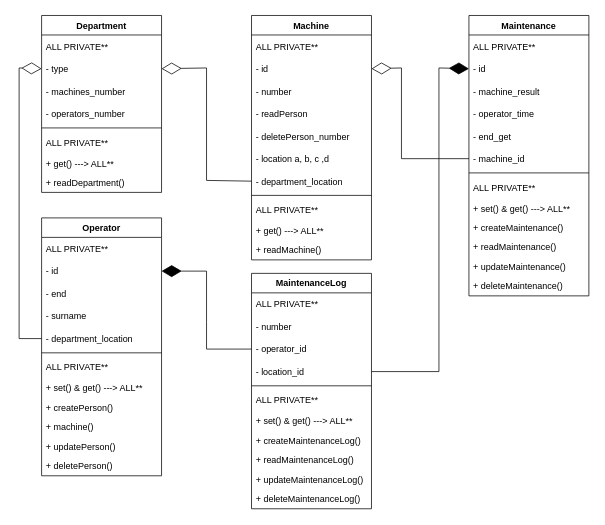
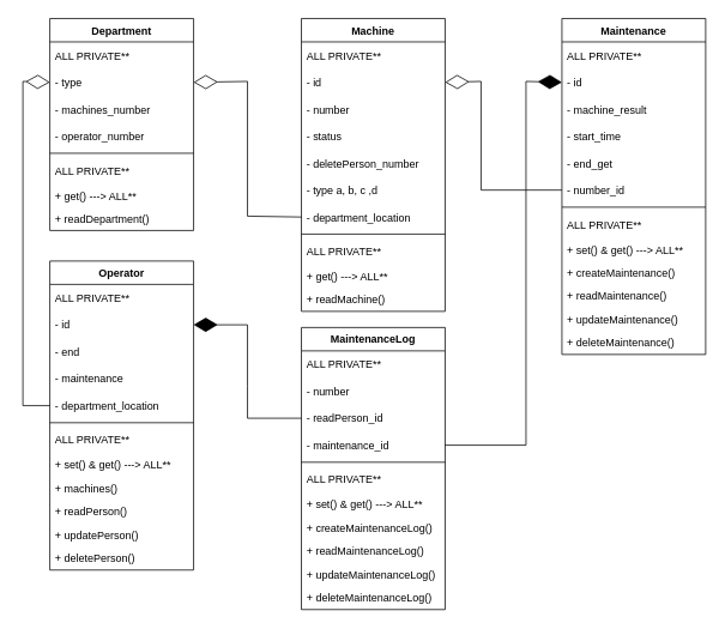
  <mxCell id="0" />
  <mxCell id="1" parent="0" />
  <mxCell id="2" value="Operator" style="swimlane;fontStyle=1;align=center;verticalAlign=top;childLayout=stackLayout;horizontal=1;startSize=26;horizontalStack=0;resizeParent=1;resizeParentMax=0;resizeLast=0;collapsible=1;marginBottom=0;" parent="1" vertex="1"><mxGeometry x="50" y="290" width="160" height="344" as="geometry" /></mxCell>
  <mxCell id="3" value="ALL PRIVATE**" style="text;strokeColor=none;fillColor=none;align=left;verticalAlign=middle;spacingLeft=4;spacingRight=4;overflow=hidden;points=[[0,0.5],[1,0.5]];portConstraint=eastwest;rotatable=0;" parent="2" vertex="1"><mxGeometry y="26" width="160" height="30" as="geometry" /></mxCell>
  <mxCell id="4" value="- id" style="text;strokeColor=none;fillColor=none;align=left;verticalAlign=middle;spacingLeft=4;spacingRight=4;overflow=hidden;points=[[0,0.5],[1,0.5]];portConstraint=eastwest;rotatable=0;" parent="2" vertex="1"><mxGeometry y="56" width="160" height="30" as="geometry" /></mxCell>
  <mxCell id="5" value="- end" style="text;strokeColor=none;fillColor=none;align=left;verticalAlign=middle;spacingLeft=4;spacingRight=4;overflow=hidden;points=[[0,0.5],[1,0.5]];portConstraint=eastwest;rotatable=0;" parent="2" vertex="1"><mxGeometry y="86" width="160" height="30" as="geometry" /></mxCell>
- <mxCell id="6" value="- surname" style="text;strokeColor=none;fillColor=none;align=left;verticalAlign=middle;spacingLeft=4;spacingRight=4;overflow=hidden;points=[[0,0.5],[1,0.5]];portConstraint=eastwest;rotatable=0;" parent="2" vertex="1"><mxGeometry y="116" width="160" height="30" as="geometry" /></mxCell>
+ <mxCell id="6" value="- maintenance" style="text;strokeColor=none;fillColor=none;align=left;verticalAlign=middle;spacingLeft=4;spacingRight=4;overflow=hidden;points=[[0,0.5],[1,0.5]];portConstraint=eastwest;rotatable=0;" parent="2" vertex="1"><mxGeometry y="116" width="160" height="30" as="geometry" /></mxCell>
  <mxCell id="7" value="- department_location" style="text;strokeColor=none;fillColor=none;align=left;verticalAlign=middle;spacingLeft=4;spacingRight=4;overflow=hidden;points=[[0,0.5],[1,0.5]];portConstraint=eastwest;rotatable=0;" parent="2" vertex="1"><mxGeometry y="146" width="160" height="30" as="geometry" /></mxCell>
  <mxCell id="8" value="" style="line;strokeWidth=1;fillColor=none;align=left;verticalAlign=middle;spacingTop=-1;spacingLeft=3;spacingRight=3;rotatable=0;labelPosition=right;points=[];portConstraint=eastwest;strokeColor=inherit;" parent="2" vertex="1"><mxGeometry y="176" width="160" height="8" as="geometry" /></mxCell>
  <mxCell id="9" value="ALL PRIVATE**" style="text;strokeColor=none;fillColor=none;align=left;verticalAlign=middle;spacingLeft=4;spacingRight=4;overflow=hidden;points=[[0,0.5],[1,0.5]];portConstraint=eastwest;rotatable=0;" parent="2" vertex="1"><mxGeometry y="184" width="160" height="30" as="geometry" /></mxCell>
  <mxCell id="10" value="+ set() &amp; get() ---&gt; ALL**" style="text;strokeColor=none;fillColor=none;align=left;verticalAlign=top;spacingLeft=4;spacingRight=4;overflow=hidden;rotatable=0;points=[[0,0.5],[1,0.5]];portConstraint=eastwest;" parent="2" vertex="1"><mxGeometry y="214" width="160" height="26" as="geometry" /></mxCell>
- <mxCell id="11" value="+ createPerson()" style="text;strokeColor=none;fillColor=none;align=left;verticalAlign=top;spacingLeft=4;spacingRight=4;overflow=hidden;rotatable=0;points=[[0,0.5],[1,0.5]];portConstraint=eastwest;" parent="2" vertex="1"><mxGeometry y="240" width="160" height="26" as="geometry" /></mxCell>
- <mxCell id="12" value="+ machine()" style="text;strokeColor=none;fillColor=none;align=left;verticalAlign=top;spacingLeft=4;spacingRight=4;overflow=hidden;rotatable=0;points=[[0,0.5],[1,0.5]];portConstraint=eastwest;" parent="2" vertex="1"><mxGeometry y="266" width="160" height="26" as="geometry" /></mxCell>
+ <mxCell id="11" value="+ machines()" style="text;strokeColor=none;fillColor=none;align=left;verticalAlign=top;spacingLeft=4;spacingRight=4;overflow=hidden;rotatable=0;points=[[0,0.5],[1,0.5]];portConstraint=eastwest;" parent="2" vertex="1"><mxGeometry y="240" width="160" height="26" as="geometry" /></mxCell>
+ <mxCell id="12" value="+ readPerson()" style="text;strokeColor=none;fillColor=none;align=left;verticalAlign=top;spacingLeft=4;spacingRight=4;overflow=hidden;rotatable=0;points=[[0,0.5],[1,0.5]];portConstraint=eastwest;" parent="2" vertex="1"><mxGeometry y="266" width="160" height="26" as="geometry" /></mxCell>
  <mxCell id="13" value="+ updatePerson()" style="text;strokeColor=none;fillColor=none;align=left;verticalAlign=top;spacingLeft=4;spacingRight=4;overflow=hidden;rotatable=0;points=[[0,0.5],[1,0.5]];portConstraint=eastwest;" parent="2" vertex="1"><mxGeometry y="292" width="160" height="26" as="geometry" /></mxCell>
  <mxCell id="14" value="+ deletePerson()" style="text;strokeColor=none;fillColor=none;align=left;verticalAlign=top;spacingLeft=4;spacingRight=4;overflow=hidden;rotatable=0;points=[[0,0.5],[1,0.5]];portConstraint=eastwest;" parent="2" vertex="1"><mxGeometry y="318" width="160" height="26" as="geometry" /></mxCell>
  <mxCell id="15" value="Department" style="swimlane;fontStyle=1;align=center;verticalAlign=top;childLayout=stackLayout;horizontal=1;startSize=26;horizontalStack=0;resizeParent=1;resizeParentMax=0;resizeLast=0;collapsible=1;marginBottom=0;" parent="1" vertex="1"><mxGeometry x="50" y="20" width="160" height="236" as="geometry" /></mxCell>
  <mxCell id="16" value="ALL PRIVATE**" style="text;strokeColor=none;fillColor=none;align=left;verticalAlign=middle;spacingLeft=4;spacingRight=4;overflow=hidden;points=[[0,0.5],[1,0.5]];portConstraint=eastwest;rotatable=0;" parent="15" vertex="1"><mxGeometry y="26" width="160" height="30" as="geometry" /></mxCell>
  <mxCell id="17" value="- type" style="text;strokeColor=none;fillColor=none;align=left;verticalAlign=middle;spacingLeft=4;spacingRight=4;overflow=hidden;points=[[0,0.5],[1,0.5]];portConstraint=eastwest;rotatable=0;" parent="15" vertex="1"><mxGeometry y="56" width="160" height="30" as="geometry" /></mxCell>
  <mxCell id="18" value="- machines_number" style="text;strokeColor=none;fillColor=none;align=left;verticalAlign=middle;spacingLeft=4;spacingRight=4;overflow=hidden;points=[[0,0.5],[1,0.5]];portConstraint=eastwest;rotatable=0;" parent="15" vertex="1"><mxGeometry y="86" width="160" height="30" as="geometry" /></mxCell>
- <mxCell id="19" value="- operators_number" style="text;strokeColor=none;fillColor=none;align=left;verticalAlign=middle;spacingLeft=4;spacingRight=4;overflow=hidden;points=[[0,0.5],[1,0.5]];portConstraint=eastwest;rotatable=0;" parent="15" vertex="1"><mxGeometry y="116" width="160" height="30" as="geometry" /></mxCell>
+ <mxCell id="19" value="- operator_number" style="text;strokeColor=none;fillColor=none;align=left;verticalAlign=middle;spacingLeft=4;spacingRight=4;overflow=hidden;points=[[0,0.5],[1,0.5]];portConstraint=eastwest;rotatable=0;" parent="15" vertex="1"><mxGeometry y="116" width="160" height="30" as="geometry" /></mxCell>
  <mxCell id="20" value="" style="line;strokeWidth=1;fillColor=none;align=left;verticalAlign=middle;spacingTop=-1;spacingLeft=3;spacingRight=3;rotatable=0;labelPosition=right;points=[];portConstraint=eastwest;strokeColor=inherit;" parent="15" vertex="1"><mxGeometry y="146" width="160" height="8" as="geometry" /></mxCell>
  <mxCell id="21" value="ALL PRIVATE**" style="text;strokeColor=none;fillColor=none;align=left;verticalAlign=middle;spacingLeft=4;spacingRight=4;overflow=hidden;points=[[0,0.5],[1,0.5]];portConstraint=eastwest;rotatable=0;" parent="15" vertex="1"><mxGeometry y="154" width="160" height="30" as="geometry" /></mxCell>
  <mxCell id="22" value="+ get() ---&gt; ALL**" style="text;strokeColor=none;fillColor=none;align=left;verticalAlign=top;spacingLeft=4;spacingRight=4;overflow=hidden;rotatable=0;points=[[0,0.5],[1,0.5]];portConstraint=eastwest;" parent="15" vertex="1"><mxGeometry y="184" width="160" height="26" as="geometry" /></mxCell>
  <mxCell id="23" value="+ readDepartment()" style="text;strokeColor=none;fillColor=none;align=left;verticalAlign=top;spacingLeft=4;spacingRight=4;overflow=hidden;rotatable=0;points=[[0,0.5],[1,0.5]];portConstraint=eastwest;" parent="15" vertex="1"><mxGeometry y="210" width="160" height="26" as="geometry" /></mxCell>
  <mxCell id="24" value="Machine" style="swimlane;fontStyle=1;align=center;verticalAlign=top;childLayout=stackLayout;horizontal=1;startSize=26;horizontalStack=0;resizeParent=1;resizeParentMax=0;resizeLast=0;collapsible=1;marginBottom=0;" parent="1" vertex="1"><mxGeometry x="330" y="20" width="160" height="326" as="geometry" /></mxCell>
  <mxCell id="25" value="ALL PRIVATE**" style="text;strokeColor=none;fillColor=none;align=left;verticalAlign=middle;spacingLeft=4;spacingRight=4;overflow=hidden;points=[[0,0.5],[1,0.5]];portConstraint=eastwest;rotatable=0;" parent="24" vertex="1"><mxGeometry y="26" width="160" height="30" as="geometry" /></mxCell>
  <mxCell id="26" value="- id" style="text;strokeColor=none;fillColor=none;align=left;verticalAlign=middle;spacingLeft=4;spacingRight=4;overflow=hidden;points=[[0,0.5],[1,0.5]];portConstraint=eastwest;rotatable=0;" parent="24" vertex="1"><mxGeometry y="56" width="160" height="30" as="geometry" /></mxCell>
  <mxCell id="27" value="- number" style="text;strokeColor=none;fillColor=none;align=left;verticalAlign=middle;spacingLeft=4;spacingRight=4;overflow=hidden;points=[[0,0.5],[1,0.5]];portConstraint=eastwest;rotatable=0;" parent="24" vertex="1"><mxGeometry y="86" width="160" height="30" as="geometry" /></mxCell>
- <mxCell id="28" value="- readPerson" style="text;strokeColor=none;fillColor=none;align=left;verticalAlign=middle;spacingLeft=4;spacingRight=4;overflow=hidden;points=[[0,0.5],[1,0.5]];portConstraint=eastwest;rotatable=0;" parent="24" vertex="1"><mxGeometry y="116" width="160" height="30" as="geometry" /></mxCell>
+ <mxCell id="28" value="- status" style="text;strokeColor=none;fillColor=none;align=left;verticalAlign=middle;spacingLeft=4;spacingRight=4;overflow=hidden;points=[[0,0.5],[1,0.5]];portConstraint=eastwest;rotatable=0;" parent="24" vertex="1"><mxGeometry y="116" width="160" height="30" as="geometry" /></mxCell>
  <mxCell id="29" value="- deletePerson_number" style="text;strokeColor=none;fillColor=none;align=left;verticalAlign=middle;spacingLeft=4;spacingRight=4;overflow=hidden;points=[[0,0.5],[1,0.5]];portConstraint=eastwest;rotatable=0;" parent="24" vertex="1"><mxGeometry y="146" width="160" height="30" as="geometry" /></mxCell>
- <mxCell id="30" value="- location a, b, c ,d" style="text;strokeColor=none;fillColor=none;align=left;verticalAlign=middle;spacingLeft=4;spacingRight=4;overflow=hidden;points=[[0,0.5],[1,0.5]];portConstraint=eastwest;rotatable=0;" parent="24" vertex="1"><mxGeometry y="176" width="160" height="30" as="geometry" /></mxCell>
+ <mxCell id="30" value="- type a, b, c ,d" style="text;strokeColor=none;fillColor=none;align=left;verticalAlign=middle;spacingLeft=4;spacingRight=4;overflow=hidden;points=[[0,0.5],[1,0.5]];portConstraint=eastwest;rotatable=0;" parent="24" vertex="1"><mxGeometry y="176" width="160" height="30" as="geometry" /></mxCell>
  <mxCell id="31" value="- department_location" style="text;strokeColor=none;fillColor=none;align=left;verticalAlign=middle;spacingLeft=4;spacingRight=4;overflow=hidden;points=[[0,0.5],[1,0.5]];portConstraint=eastwest;rotatable=0;" parent="24" vertex="1"><mxGeometry y="206" width="160" height="30" as="geometry" /></mxCell>
  <mxCell id="32" value="" style="line;strokeWidth=1;fillColor=none;align=left;verticalAlign=middle;spacingTop=-1;spacingLeft=3;spacingRight=3;rotatable=0;labelPosition=right;points=[];portConstraint=eastwest;strokeColor=inherit;" parent="24" vertex="1"><mxGeometry y="236" width="160" height="8" as="geometry" /></mxCell>
  <mxCell id="33" value="ALL PRIVATE**" style="text;strokeColor=none;fillColor=none;align=left;verticalAlign=middle;spacingLeft=4;spacingRight=4;overflow=hidden;points=[[0,0.5],[1,0.5]];portConstraint=eastwest;rotatable=0;" parent="24" vertex="1"><mxGeometry y="244" width="160" height="30" as="geometry" /></mxCell>
  <mxCell id="34" value="+ get() ---&gt; ALL**" style="text;strokeColor=none;fillColor=none;align=left;verticalAlign=top;spacingLeft=4;spacingRight=4;overflow=hidden;rotatable=0;points=[[0,0.5],[1,0.5]];portConstraint=eastwest;" parent="24" vertex="1"><mxGeometry y="274" width="160" height="26" as="geometry" /></mxCell>
  <mxCell id="35" value="+ readMachine()" style="text;strokeColor=none;fillColor=none;align=left;verticalAlign=top;spacingLeft=4;spacingRight=4;overflow=hidden;rotatable=0;points=[[0,0.5],[1,0.5]];portConstraint=eastwest;" parent="24" vertex="1"><mxGeometry y="300" width="160" height="26" as="geometry" /></mxCell>
  <mxCell id="36" value="Maintenance" style="swimlane;fontStyle=1;align=center;verticalAlign=top;childLayout=stackLayout;horizontal=1;startSize=26;horizontalStack=0;resizeParent=1;resizeParentMax=0;resizeLast=0;collapsible=1;marginBottom=0;" parent="1" vertex="1"><mxGeometry x="620" y="20" width="160" height="374" as="geometry" /></mxCell>
  <mxCell id="37" value="ALL PRIVATE**" style="text;strokeColor=none;fillColor=none;align=left;verticalAlign=middle;spacingLeft=4;spacingRight=4;overflow=hidden;points=[[0,0.5],[1,0.5]];portConstraint=eastwest;rotatable=0;" parent="36" vertex="1"><mxGeometry y="26" width="160" height="30" as="geometry" /></mxCell>
  <mxCell id="38" value="- id" style="text;strokeColor=none;fillColor=none;align=left;verticalAlign=middle;spacingLeft=4;spacingRight=4;overflow=hidden;points=[[0,0.5],[1,0.5]];portConstraint=eastwest;rotatable=0;" parent="36" vertex="1"><mxGeometry y="56" width="160" height="30" as="geometry" /></mxCell>
  <mxCell id="39" value="- machine_result" style="text;strokeColor=none;fillColor=none;align=left;verticalAlign=middle;spacingLeft=4;spacingRight=4;overflow=hidden;points=[[0,0.5],[1,0.5]];portConstraint=eastwest;rotatable=0;" parent="36" vertex="1"><mxGeometry y="86" width="160" height="30" as="geometry" /></mxCell>
- <mxCell id="40" value="- operator_time" style="text;strokeColor=none;fillColor=none;align=left;verticalAlign=middle;spacingLeft=4;spacingRight=4;overflow=hidden;points=[[0,0.5],[1,0.5]];portConstraint=eastwest;rotatable=0;" parent="36" vertex="1"><mxGeometry y="116" width="160" height="30" as="geometry" /></mxCell>
+ <mxCell id="40" value="- start_time" style="text;strokeColor=none;fillColor=none;align=left;verticalAlign=middle;spacingLeft=4;spacingRight=4;overflow=hidden;points=[[0,0.5],[1,0.5]];portConstraint=eastwest;rotatable=0;" parent="36" vertex="1"><mxGeometry y="116" width="160" height="30" as="geometry" /></mxCell>
  <mxCell id="41" value="- end_get" style="text;strokeColor=none;fillColor=none;align=left;verticalAlign=middle;spacingLeft=4;spacingRight=4;overflow=hidden;points=[[0,0.5],[1,0.5]];portConstraint=eastwest;rotatable=0;" parent="36" vertex="1"><mxGeometry y="146" width="160" height="30" as="geometry" /></mxCell>
- <mxCell id="42" value="- machine_id" style="text;strokeColor=none;fillColor=none;align=left;verticalAlign=middle;spacingLeft=4;spacingRight=4;overflow=hidden;points=[[0,0.5],[1,0.5]];portConstraint=eastwest;rotatable=0;" parent="36" vertex="1"><mxGeometry y="176" width="160" height="30" as="geometry" /></mxCell>
+ <mxCell id="42" value="- number_id" style="text;strokeColor=none;fillColor=none;align=left;verticalAlign=middle;spacingLeft=4;spacingRight=4;overflow=hidden;points=[[0,0.5],[1,0.5]];portConstraint=eastwest;rotatable=0;" parent="36" vertex="1"><mxGeometry y="176" width="160" height="30" as="geometry" /></mxCell>
  <mxCell id="43" value="" style="line;strokeWidth=1;fillColor=none;align=left;verticalAlign=middle;spacingTop=-1;spacingLeft=3;spacingRight=3;rotatable=0;labelPosition=right;points=[];portConstraint=eastwest;strokeColor=inherit;" parent="36" vertex="1"><mxGeometry y="206" width="160" height="8" as="geometry" /></mxCell>
  <mxCell id="44" value="ALL PRIVATE**" style="text;strokeColor=none;fillColor=none;align=left;verticalAlign=middle;spacingLeft=4;spacingRight=4;overflow=hidden;points=[[0,0.5],[1,0.5]];portConstraint=eastwest;rotatable=0;" parent="36" vertex="1"><mxGeometry y="214" width="160" height="30" as="geometry" /></mxCell>
  <mxCell id="45" value="+ set() &amp; get() ---&gt; ALL**" style="text;strokeColor=none;fillColor=none;align=left;verticalAlign=top;spacingLeft=4;spacingRight=4;overflow=hidden;rotatable=0;points=[[0,0.5],[1,0.5]];portConstraint=eastwest;" parent="36" vertex="1"><mxGeometry y="244" width="160" height="26" as="geometry" /></mxCell>
  <mxCell id="46" value="+ createMaintenance()" style="text;strokeColor=none;fillColor=none;align=left;verticalAlign=top;spacingLeft=4;spacingRight=4;overflow=hidden;rotatable=0;points=[[0,0.5],[1,0.5]];portConstraint=eastwest;" parent="36" vertex="1"><mxGeometry y="270" width="160" height="26" as="geometry" /></mxCell>
  <mxCell id="47" value="+ readMaintenance()" style="text;strokeColor=none;fillColor=none;align=left;verticalAlign=top;spacingLeft=4;spacingRight=4;overflow=hidden;rotatable=0;points=[[0,0.5],[1,0.5]];portConstraint=eastwest;" parent="36" vertex="1"><mxGeometry y="296" width="160" height="26" as="geometry" /></mxCell>
  <mxCell id="48" value="+ updateMaintenance()" style="text;strokeColor=none;fillColor=none;align=left;verticalAlign=top;spacingLeft=4;spacingRight=4;overflow=hidden;rotatable=0;points=[[0,0.5],[1,0.5]];portConstraint=eastwest;" parent="36" vertex="1"><mxGeometry y="322" width="160" height="26" as="geometry" /></mxCell>
  <mxCell id="49" value="+ deleteMaintenance()" style="text;strokeColor=none;fillColor=none;align=left;verticalAlign=top;spacingLeft=4;spacingRight=4;overflow=hidden;rotatable=0;points=[[0,0.5],[1,0.5]];portConstraint=eastwest;" parent="36" vertex="1"><mxGeometry y="348" width="160" height="26" as="geometry" /></mxCell>
  <mxCell id="50" value="MaintenanceLog" style="swimlane;fontStyle=1;align=center;verticalAlign=top;childLayout=stackLayout;horizontal=1;startSize=26;horizontalStack=0;resizeParent=1;resizeParentMax=0;resizeLast=0;collapsible=1;marginBottom=0;" parent="1" vertex="1"><mxGeometry x="330" y="364" width="160" height="314" as="geometry" /></mxCell>
  <mxCell id="51" value="ALL PRIVATE**" style="text;strokeColor=none;fillColor=none;align=left;verticalAlign=middle;spacingLeft=4;spacingRight=4;overflow=hidden;points=[[0,0.5],[1,0.5]];portConstraint=eastwest;rotatable=0;" parent="50" vertex="1"><mxGeometry y="26" width="160" height="30" as="geometry" /></mxCell>
  <mxCell id="52" value="- number" style="text;strokeColor=none;fillColor=none;align=left;verticalAlign=middle;spacingLeft=4;spacingRight=4;overflow=hidden;points=[[0,0.5],[1,0.5]];portConstraint=eastwest;rotatable=0;" parent="50" vertex="1"><mxGeometry y="56" width="160" height="30" as="geometry" /></mxCell>
- <mxCell id="53" value="- operator_id" style="text;strokeColor=none;fillColor=none;align=left;verticalAlign=middle;spacingLeft=4;spacingRight=4;overflow=hidden;points=[[0,0.5],[1,0.5]];portConstraint=eastwest;rotatable=0;" parent="50" vertex="1"><mxGeometry y="86" width="160" height="30" as="geometry" /></mxCell>
- <mxCell id="54" value="- location_id" style="text;strokeColor=none;fillColor=none;align=left;verticalAlign=middle;spacingLeft=4;spacingRight=4;overflow=hidden;points=[[0,0.5],[1,0.5]];portConstraint=eastwest;rotatable=0;" parent="50" vertex="1"><mxGeometry y="116" width="160" height="30" as="geometry" /></mxCell>
+ <mxCell id="53" value="- readPerson_id" style="text;strokeColor=none;fillColor=none;align=left;verticalAlign=middle;spacingLeft=4;spacingRight=4;overflow=hidden;points=[[0,0.5],[1,0.5]];portConstraint=eastwest;rotatable=0;" parent="50" vertex="1"><mxGeometry y="86" width="160" height="30" as="geometry" /></mxCell>
+ <mxCell id="54" value="- maintenance_id" style="text;strokeColor=none;fillColor=none;align=left;verticalAlign=middle;spacingLeft=4;spacingRight=4;overflow=hidden;points=[[0,0.5],[1,0.5]];portConstraint=eastwest;rotatable=0;" parent="50" vertex="1"><mxGeometry y="116" width="160" height="30" as="geometry" /></mxCell>
  <mxCell id="55" value="" style="line;strokeWidth=1;fillColor=none;align=left;verticalAlign=middle;spacingTop=-1;spacingLeft=3;spacingRight=3;rotatable=0;labelPosition=right;points=[];portConstraint=eastwest;strokeColor=inherit;" parent="50" vertex="1"><mxGeometry y="146" width="160" height="8" as="geometry" /></mxCell>
  <mxCell id="56" value="ALL PRIVATE**" style="text;strokeColor=none;fillColor=none;align=left;verticalAlign=middle;spacingLeft=4;spacingRight=4;overflow=hidden;points=[[0,0.5],[1,0.5]];portConstraint=eastwest;rotatable=0;" parent="50" vertex="1"><mxGeometry y="154" width="160" height="30" as="geometry" /></mxCell>
  <mxCell id="57" value="+ set() &amp; get() ---&gt; ALL**" style="text;strokeColor=none;fillColor=none;align=left;verticalAlign=top;spacingLeft=4;spacingRight=4;overflow=hidden;rotatable=0;points=[[0,0.5],[1,0.5]];portConstraint=eastwest;" parent="50" vertex="1"><mxGeometry y="184" width="160" height="26" as="geometry" /></mxCell>
  <mxCell id="58" value="+ createMaintenanceLog()" style="text;strokeColor=none;fillColor=none;align=left;verticalAlign=top;spacingLeft=4;spacingRight=4;overflow=hidden;rotatable=0;points=[[0,0.5],[1,0.5]];portConstraint=eastwest;" parent="50" vertex="1"><mxGeometry y="210" width="160" height="26" as="geometry" /></mxCell>
  <mxCell id="59" value="+ readMaintenanceLog()" style="text;strokeColor=none;fillColor=none;align=left;verticalAlign=top;spacingLeft=4;spacingRight=4;overflow=hidden;rotatable=0;points=[[0,0.5],[1,0.5]];portConstraint=eastwest;" parent="50" vertex="1"><mxGeometry y="236" width="160" height="26" as="geometry" /></mxCell>
  <mxCell id="60" value="+ updateMaintenanceLog()" style="text;strokeColor=none;fillColor=none;align=left;verticalAlign=top;spacingLeft=4;spacingRight=4;overflow=hidden;rotatable=0;points=[[0,0.5],[1,0.5]];portConstraint=eastwest;" parent="50" vertex="1"><mxGeometry y="262" width="160" height="26" as="geometry" /></mxCell>
  <mxCell id="61" value="+ deleteMaintenanceLog()" style="text;strokeColor=none;fillColor=none;align=left;verticalAlign=top;spacingLeft=4;spacingRight=4;overflow=hidden;rotatable=0;points=[[0,0.5],[1,0.5]];portConstraint=eastwest;" parent="50" vertex="1"><mxGeometry y="288" width="160" height="26" as="geometry" /></mxCell>
  <mxCell id="62" value="" style="endArrow=diamondThin;endFill=1;endSize=24;html=1;rounded=0;exitX=0;exitY=0.5;exitDx=0;exitDy=0;entryX=1;entryY=0.5;entryDx=0;entryDy=0;" parent="1" source="53" target="4" edge="1"><mxGeometry width="160" relative="1" as="geometry"><mxPoint x="630" y="281" as="sourcePoint" /><mxPoint x="210" y="370" as="targetPoint" /><Array as="points"><mxPoint x="270" y="465" /><mxPoint x="270" y="430" /><mxPoint x="270" y="361" /></Array></mxGeometry></mxCell>
  <mxCell id="63" value="" style="endArrow=diamondThin;endFill=1;endSize=24;html=1;rounded=0;exitX=1;exitY=0.5;exitDx=0;exitDy=0;entryX=0;entryY=0.5;entryDx=0;entryDy=0;" parent="1" source="54" target="38" edge="1"><mxGeometry width="160" relative="1" as="geometry"><mxPoint x="740" y="560" as="sourcePoint" /><mxPoint x="620" y="410" as="targetPoint" /><Array as="points"><mxPoint x="580" y="495" /><mxPoint x="580" y="90" /></Array></mxGeometry></mxCell>
  <mxCell id="64" value="" style="endArrow=diamondThin;endFill=0;endSize=24;html=1;rounded=0;exitX=0;exitY=0.5;exitDx=0;exitDy=0;entryX=0;entryY=0.5;entryDx=0;entryDy=0;" edge="1" parent="1" source="7" target="17"><mxGeometry width="160" relative="1" as="geometry"><mxPoint x="20" y="710" as="sourcePoint" /><mxPoint x="20" y="100" as="targetPoint" /><Array as="points"><mxPoint x="20" y="451" /><mxPoint x="20" y="90" /></Array></mxGeometry></mxCell>
  <mxCell id="65" value="" style="endArrow=diamondThin;endFill=0;endSize=24;html=1;rounded=0;exitX=0;exitY=0.5;exitDx=0;exitDy=0;entryX=1;entryY=0.5;entryDx=0;entryDy=0;" edge="1" parent="1" source="31" target="17"><mxGeometry width="160" relative="1" as="geometry"><mxPoint x="550" y="660" as="sourcePoint" /><mxPoint x="550" y="300" as="targetPoint" /><Array as="points"><mxPoint x="270" y="240" /><mxPoint x="270" y="90" /></Array></mxGeometry></mxCell>
  <mxCell id="66" value="" style="endArrow=diamondThin;endFill=0;endSize=24;html=1;rounded=0;exitX=0;exitY=0.5;exitDx=0;exitDy=0;entryX=1;entryY=0.5;entryDx=0;entryDy=0;" edge="1" parent="1" source="42" target="26"><mxGeometry width="160" relative="1" as="geometry"><mxPoint x="60" y="461" as="sourcePoint" /><mxPoint x="540" y="130" as="targetPoint" /><Array as="points"><mxPoint x="530" y="211" /><mxPoint x="530" y="90" /></Array></mxGeometry></mxCell>
